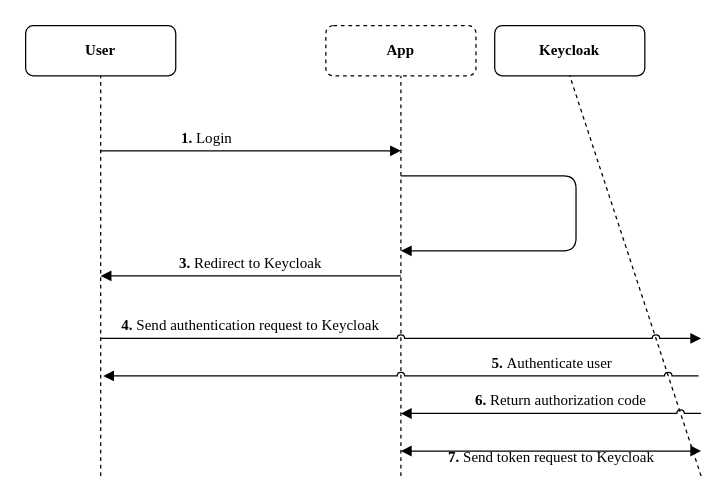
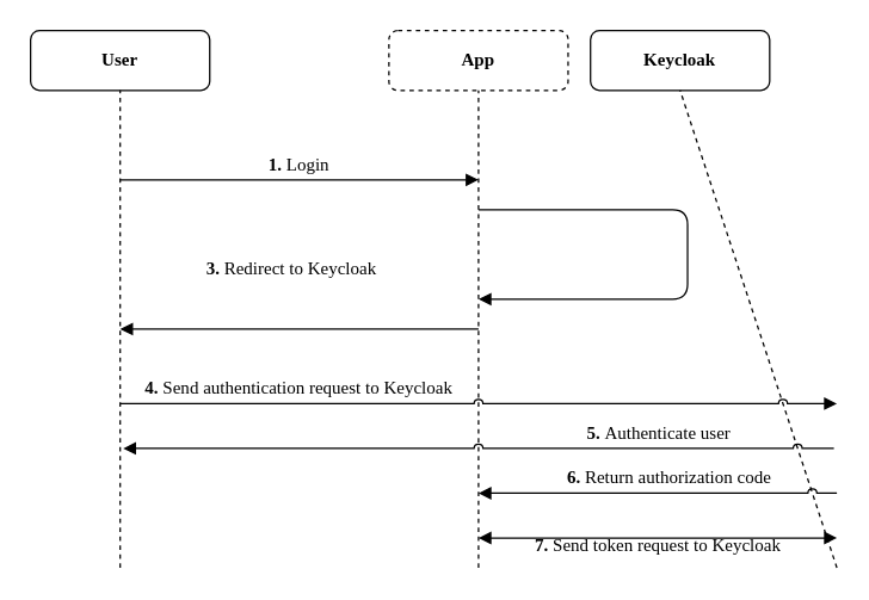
  <mxCell id="0" />
  <mxCell id="1" parent="0" />
  <mxCell id="2" value="Keycloak" style="rounded=1;whiteSpace=wrap;html=1;fontFamily=Atkinson Hyperlegible Next;fontSize=12;fontColor=default;labelBackgroundColor=default;resizable=1;fontStyle=1" vertex="1" parent="1"><mxGeometry x="395" y="20" width="120" height="40" as="geometry" /></mxCell>
  <mxCell id="3" value="App" style="rounded=1;whiteSpace=wrap;html=1;fontFamily=Atkinson Hyperlegible Next;fontSize=12;fontColor=default;labelBackgroundColor=default;resizable=1;fontStyle=1;dashed=1;" vertex="1" parent="1"><mxGeometry x="260" y="20" width="120" height="40" as="geometry" /></mxCell>
  <mxCell id="4" value="User" style="rounded=1;whiteSpace=wrap;html=1;fontFamily=Atkinson Hyperlegible Next;fontSize=12;fontColor=default;labelBackgroundColor=default;resizable=1;fontStyle=1" vertex="1" parent="1"><mxGeometry x="20" y="20" width="120" height="40" as="geometry" /></mxCell>
  <mxCell id="5" value="" style="endArrow=none;dashed=1;html=1;rounded=1;shadow=0;strokeColor=default;strokeWidth=1;align=center;verticalAlign=middle;fontFamily=Atkinson Hyperlegible Next;fontSize=12;fontColor=default;labelBackgroundColor=default;resizable=1;edgeStyle=none;jumpStyle=none;jumpSize=6;startSize=6;endSize=6;flowAnimation=0;entryX=0.5;entryY=1;entryDx=0;entryDy=0;" edge="1" parent="1" target="4"><mxGeometry width="50" height="50" relative="1" as="geometry"><mxPoint x="80" y="380" as="sourcePoint" /><mxPoint x="440" y="140" as="targetPoint" /></mxGeometry></mxCell>
  <mxCell id="6" value="" style="endArrow=none;dashed=1;html=1;rounded=1;shadow=0;strokeColor=default;strokeWidth=1;align=center;verticalAlign=middle;fontFamily=Atkinson Hyperlegible Next;fontSize=12;fontColor=default;labelBackgroundColor=default;resizable=1;edgeStyle=none;jumpStyle=none;jumpSize=6;startSize=6;endSize=6;flowAnimation=0;entryX=0.5;entryY=1;entryDx=0;entryDy=0;" edge="1" parent="1" target="3"><mxGeometry width="50" height="50" relative="1" as="geometry"><mxPoint x="320" y="380" as="sourcePoint" /><mxPoint x="330" y="140" as="targetPoint" /></mxGeometry></mxCell>
  <mxCell id="7" value="" style="endArrow=none;dashed=1;html=1;rounded=1;shadow=0;strokeColor=default;strokeWidth=1;align=center;verticalAlign=middle;fontFamily=Atkinson Hyperlegible Next;fontSize=12;fontColor=default;labelBackgroundColor=default;resizable=1;edgeStyle=none;jumpStyle=none;jumpSize=6;startSize=6;endSize=6;flowAnimation=0;entryX=0.5;entryY=1;entryDx=0;entryDy=0;" edge="1" parent="1" target="2"><mxGeometry width="50" height="50" relative="1" as="geometry"><mxPoint x="560" y="380" as="sourcePoint" /><mxPoint x="560" y="120" as="targetPoint" /></mxGeometry></mxCell>
  <mxCell id="8" value="" style="endArrow=block;html=1;rounded=1;shadow=0;strokeColor=default;strokeWidth=1;align=center;verticalAlign=middle;fontFamily=Atkinson Hyperlegible Next;fontSize=12;fontColor=default;labelBackgroundColor=default;resizable=1;edgeStyle=none;jumpStyle=none;jumpSize=6;startSize=6;endSize=6;flowAnimation=0;endFill=1;" edge="1" parent="1"><mxGeometry width="50" height="50" relative="1" as="geometry"><mxPoint x="80" y="120" as="sourcePoint" /><mxPoint x="320" y="120" as="targetPoint" /></mxGeometry></mxCell>
  <mxCell id="9" value="" style="endArrow=block;html=1;rounded=1;shadow=0;strokeColor=default;strokeWidth=1;align=center;verticalAlign=middle;fontFamily=Atkinson Hyperlegible Next;fontSize=12;fontColor=default;labelBackgroundColor=default;resizable=1;edgeStyle=none;jumpStyle=none;jumpSize=6;startSize=6;endSize=6;flowAnimation=0;endFill=1;" edge="1" parent="1"><mxGeometry width="50" height="50" relative="1" as="geometry"><mxPoint x="320" y="140" as="sourcePoint" /><mxPoint x="320" y="200" as="targetPoint" /><Array as="points"><mxPoint x="460" y="140" /><mxPoint x="460" y="160" /><mxPoint x="460" y="200" /></Array></mxGeometry></mxCell>
- <mxCell id="10" value="&lt;span&gt;&lt;b&gt;1. &lt;/b&gt;Login&lt;/span&gt;" style="text;align=center;verticalAlign=middle;rounded=0;fontFamily=Atkinson Hyperlegible Next;fontSize=12;fontColor=default;labelBackgroundColor=none;resizable=1;spacing=2;whiteSpace=wrap;html=1;" vertex="1" parent="1"><mxGeometry x="125" y="100" width="80" height="20" as="geometry" /></mxCell>
+ <mxCell id="10" value="&lt;span&gt;&lt;b&gt;1. &lt;/b&gt;Login&lt;/span&gt;" style="text;align=center;verticalAlign=middle;rounded=0;fontFamily=Atkinson Hyperlegible Next;fontSize=12;fontColor=default;labelBackgroundColor=none;resizable=1;spacing=2;whiteSpace=wrap;html=1;" vertex="1" parent="1"><mxGeometry x="160" y="100" width="80" height="20" as="geometry" /></mxCell>
  <mxCell id="11" value="" style="endArrow=block;html=1;rounded=1;shadow=0;strokeColor=default;strokeWidth=1;align=center;verticalAlign=middle;fontFamily=Atkinson Hyperlegible Next;fontSize=12;fontColor=default;labelBackgroundColor=default;resizable=1;edgeStyle=none;jumpStyle=none;jumpSize=6;startSize=6;endSize=6;flowAnimation=0;endFill=1;" edge="1" parent="1"><mxGeometry width="50" height="50" relative="1" as="geometry"><mxPoint x="320" y="220" as="sourcePoint" /><mxPoint x="80" y="220" as="targetPoint" /></mxGeometry></mxCell>
  <mxCell id="12" value="" style="endArrow=block;html=1;rounded=1;shadow=0;strokeColor=default;strokeWidth=1;align=center;verticalAlign=middle;fontFamily=Atkinson Hyperlegible Next;fontSize=12;fontColor=default;labelBackgroundColor=default;resizable=1;edgeStyle=none;jumpStyle=arc;jumpSize=6;startSize=6;endSize=6;flowAnimation=0;endFill=1;" edge="1" parent="1"><mxGeometry width="50" height="50" relative="1" as="geometry"><mxPoint x="80" y="270" as="sourcePoint" /><mxPoint x="560" y="270" as="targetPoint" /></mxGeometry></mxCell>
- <mxCell id="13" value="&lt;span&gt;&lt;b&gt;3. &lt;/b&gt;Redirect to Keycloak&lt;/span&gt;" style="text;align=center;verticalAlign=middle;rounded=0;fontFamily=Atkinson Hyperlegible Next;fontSize=12;fontColor=default;labelBackgroundColor=none;resizable=1;spacing=2;whiteSpace=wrap;html=1;" vertex="1" parent="1"><mxGeometry x="130" y="200" width="140" height="20" as="geometry" /></mxCell>
+ <mxCell id="13" value="&lt;span&gt;&lt;b&gt;3. &lt;/b&gt;Redirect to Keycloak&lt;/span&gt;" style="text;align=center;verticalAlign=middle;rounded=0;fontFamily=Atkinson Hyperlegible Next;fontSize=12;fontColor=default;labelBackgroundColor=none;resizable=1;spacing=2;whiteSpace=wrap;html=1;" vertex="1" parent="1"><mxGeometry x="125" y="170" width="140" height="20" as="geometry" /></mxCell>
  <mxCell id="14" value="&lt;span&gt;&lt;b&gt;4. &lt;/b&gt;Send authentication request to Keycloak&lt;/span&gt;" style="text;align=center;verticalAlign=middle;rounded=0;fontFamily=Atkinson Hyperlegible Next;fontSize=12;fontColor=default;labelBackgroundColor=none;resizable=1;spacing=2;whiteSpace=wrap;html=1;" vertex="1" parent="1"><mxGeometry x="78.25" y="250" width="243.5" height="20" as="geometry" /></mxCell>
  <mxCell id="15" value="" style="endArrow=block;html=1;rounded=1;shadow=0;strokeColor=default;strokeWidth=1;align=center;verticalAlign=middle;fontFamily=Atkinson Hyperlegible Next;fontSize=12;fontColor=default;labelBackgroundColor=default;resizable=1;edgeStyle=none;jumpStyle=arc;jumpSize=6;startSize=6;endSize=6;flowAnimation=0;endFill=1;" edge="1" parent="1"><mxGeometry width="50" height="50" relative="1" as="geometry"><mxPoint x="558" y="300" as="sourcePoint" /><mxPoint x="82" y="300" as="targetPoint" /></mxGeometry></mxCell>
  <mxCell id="16" value="&lt;span&gt;&lt;b&gt;5. &lt;/b&gt;Authenticate user&lt;/span&gt;" style="text;align=center;verticalAlign=middle;rounded=0;fontFamily=Atkinson Hyperlegible Next;fontSize=12;fontColor=default;labelBackgroundColor=none;resizable=1;spacing=2;whiteSpace=wrap;html=1;" vertex="1" parent="1"><mxGeometry x="380.5" y="280" width="120" height="20" as="geometry" /></mxCell>
  <mxCell id="17" value="" style="endArrow=block;html=1;rounded=1;shadow=0;strokeColor=default;strokeWidth=1;align=center;verticalAlign=middle;fontFamily=Atkinson Hyperlegible Next;fontSize=12;fontColor=default;labelBackgroundColor=default;resizable=1;edgeStyle=none;jumpStyle=arc;jumpSize=6;startSize=6;endSize=6;flowAnimation=0;endFill=1;" edge="1" parent="1"><mxGeometry width="50" height="50" relative="1" as="geometry"><mxPoint x="560" y="330" as="sourcePoint" /><mxPoint x="320" y="330" as="targetPoint" /></mxGeometry></mxCell>
  <mxCell id="18" value="" style="endArrow=block;html=1;rounded=1;shadow=0;strokeColor=default;strokeWidth=1;align=center;verticalAlign=middle;fontFamily=Atkinson Hyperlegible Next;fontSize=12;fontColor=default;labelBackgroundColor=default;resizable=1;edgeStyle=none;jumpStyle=arc;jumpSize=6;startSize=6;endSize=6;flowAnimation=0;endFill=1;startArrow=block;startFill=1;" edge="1" parent="1"><mxGeometry width="50" height="50" relative="1" as="geometry"><mxPoint x="560" y="360" as="sourcePoint" /><mxPoint x="320" y="360" as="targetPoint" /></mxGeometry></mxCell>
  <mxCell id="19" value="&lt;span&gt;&lt;b&gt;7. &lt;/b&gt;Send token request to Keycloak&lt;/span&gt;" style="text;align=center;verticalAlign=middle;rounded=0;fontFamily=Atkinson Hyperlegible Next;fontSize=12;fontColor=default;labelBackgroundColor=none;resizable=1;spacing=2;whiteSpace=wrap;html=1;" vertex="1" parent="1"><mxGeometry x="346" y="355" width="189" height="20" as="geometry" /></mxCell>
  <mxCell id="20" value="&lt;span&gt;&lt;b&gt;6. &lt;/b&gt;Return authorization code&lt;/span&gt;" style="text;align=center;verticalAlign=middle;rounded=0;fontFamily=Atkinson Hyperlegible Next;fontSize=12;fontColor=default;labelBackgroundColor=none;resizable=1;spacing=2;whiteSpace=wrap;html=1;" vertex="1" parent="1"><mxGeometry x="361" y="310" width="174" height="20" as="geometry" /></mxCell>
